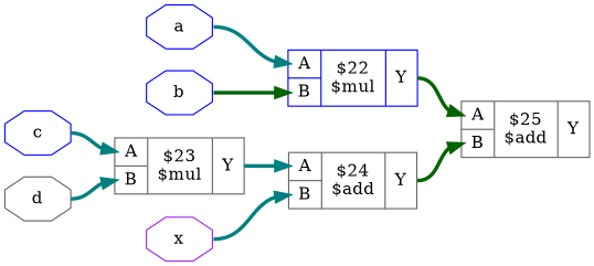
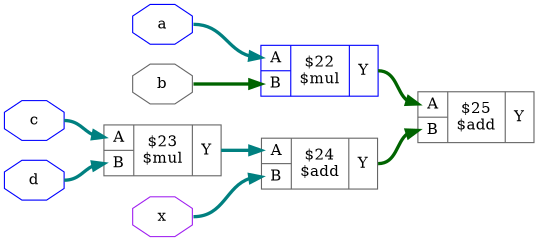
  digraph {
    rankdir=LR
    remincross=true
    node [color=gray40 fontcolor=black shape=octagon]
    edge [color=teal headport="p10:w" style="setlinewidth(3)" tailport=e]
    n1 [color=blue label=a]
    n2 [color=blue label="{{<p10> A|<p11> B}|$22\n$mul|{<p12> Y}}" shape=record fontcolor=""]
    n3 [label="{{<p10> A|<p11> B}|$25\n$add|{<p12> Y}}" shape=record fontcolor=""]
-   n4 [color=blue label=b]
+   n4 [label=b]
    n5 [color=blue label=c]
    n6 [label="{{<p10> A|<p11> B}|$23\n$mul|{<p12> Y}}" shape=record fontcolor=""]
    n7 [label="{{<p10> A|<p11> B}|$24\n$add|{<p12> Y}}" shape=record fontcolor=""]
-   n8 [label=d]
+   n8 [color=blue label=d]
    n9 [color=purple label=x]
    n1 -> n2
    n2 -> n3 [color=darkgreen tailport="p12:e"]
    n4 -> n2 [color=darkgreen headport="p11:w"]
    n5 -> n6
    n6 -> n7 [tailport="p12:e"]
    n7 -> n3 [color=darkgreen headport="p11:w" tailport="p12:e"]
    n8 -> n6 [headport="p11:w"]
    n9 -> n7 [headport="p11:w"]
  }
